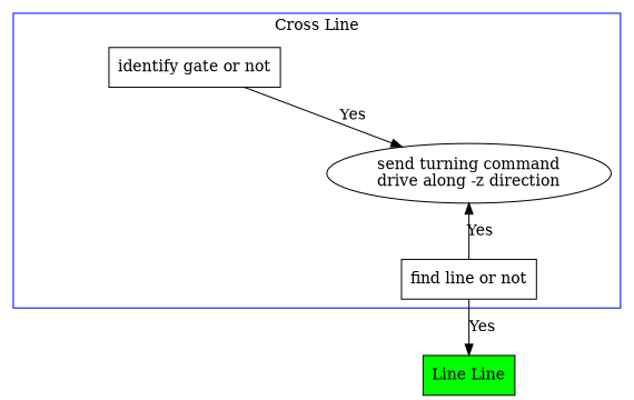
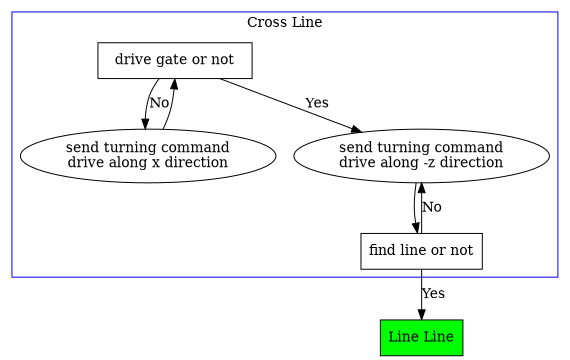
  digraph {
    compound=true
    node [shape=box]
-   "identify gate or not"
+   "identify gate or not" [label="drive gate or not"]
+   "send turning command\ndrive along x direction" [shape=""]
    "send turning command\ndrive along -z direction" [shape=""]
    "find line or not"
    n5 [fillcolor=green label="Line Line" style=filled]
    subgraph cluster_1 {
      color=blue
      label="Cross Line"
      "identify gate or not"
+     "send turning command\ndrive along x direction"
      "send turning command\ndrive along -z direction"
      "find line or not"
    }
+   "identify gate or not" -> "send turning command\ndrive along x direction" [label=No]
    "identify gate or not" -> "send turning command\ndrive along -z direction" [label=Yes]
-   "find line or not" -> "send turning command\ndrive along -z direction" [label=Yes]
+   "send turning command\ndrive along x direction" -> "identify gate or not"
+   "send turning command\ndrive along -z direction" -> "find line or not"
+   "find line or not" -> "send turning command\ndrive along -z direction" [label=No]
    "find line or not" -> n5 [label=Yes]
  }
